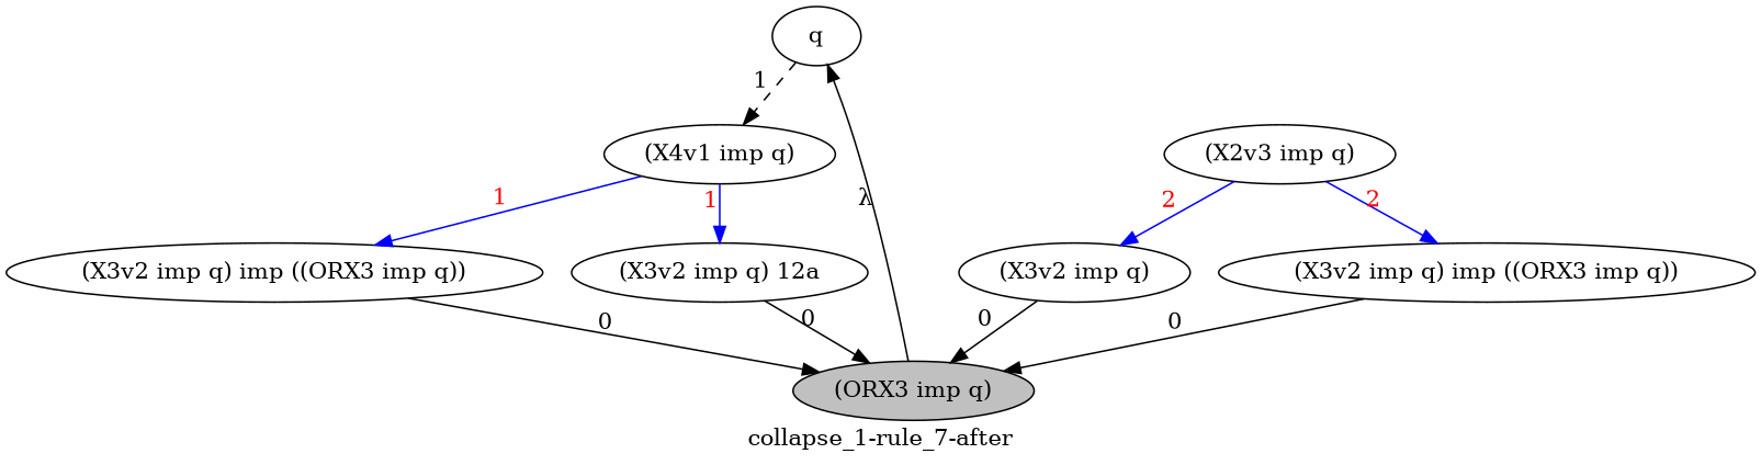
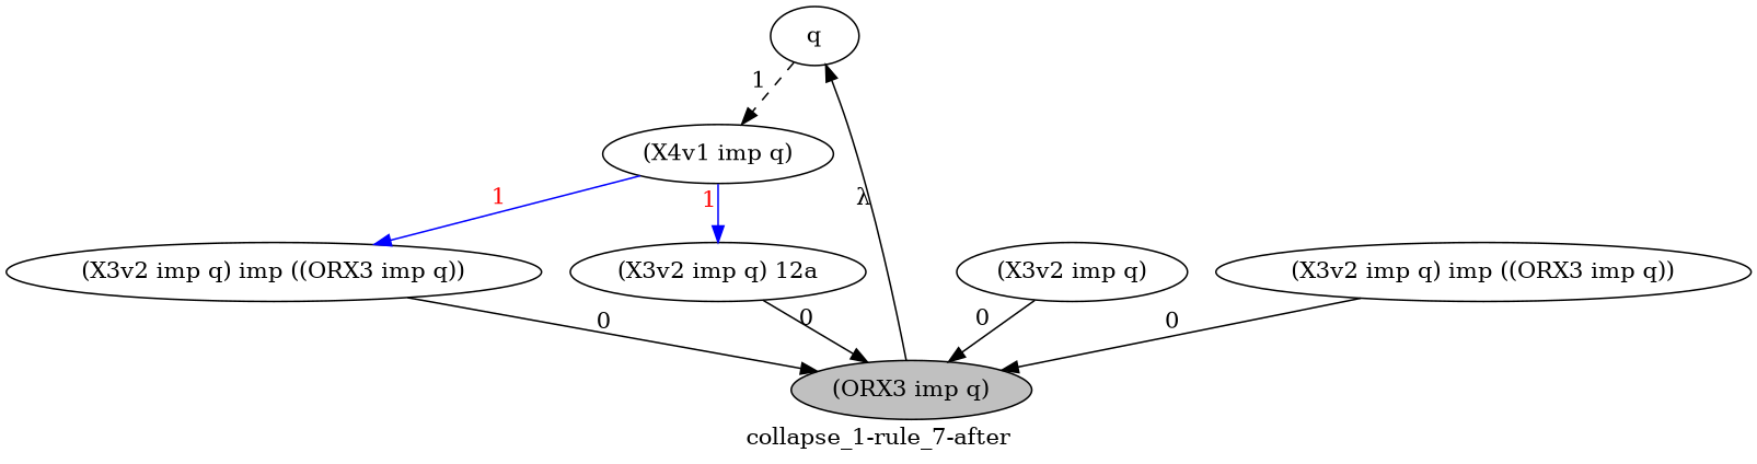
  strict digraph {
    collapsed_nodes="['34']"
    label="collapse_1-rule_7-after"
    node [ancestor_target=False formula="(X3v2 imp q) imp ((ORX3 imp q))" hypothesis=False]
    edge [ancestor=False xlabel=0]
    n1 [formula=q label=q]
    n2 [formula="(X2v1 imp q)" label="(X4v1 imp q)"]
-   n3 [formula="(X2v3 imp q)" label="(X2v3 imp q)"]
    n4 [ancestor_target=True formula="(X3v2 imp q)" label="(X3v2 imp q)"]
    n5 [ancestor_target=True label="(X3v2 imp q) imp ((ORX3 imp q))"]
    n6 [ancestor_target=True label="(X3v2 imp q) imp ((ORX3 imp q))"]
    n7 [ancestor_target=True formula="(X3v2 imp q) 12a" label="(X3v2 imp q) 12a"]
    n8 [fillcolor=grey formula="(ORX3 imp q)" label="(ORX3 imp q)" style=filled]
    n1 -> n2 [composed=True dependencies=00001000000000000000001000001000001000000100000000001000 style=dashed xlabel=1]
    n2 -> n6 [ancestor=True color=blue fontcolor=red path=1 xlabel=1]
    n2 -> n7 [ancestor=True color=blue fontcolor=red path=1 xlabel=1]
-   n3 -> n4 [ancestor=True color=blue fontcolor=red path=2 xlabel=2]
-   n3 -> n5 [ancestor=True color=blue fontcolor=red path=2 xlabel=2]
    n4 -> n8 [dependencies=00010000100000000000000000000000000000000000000000000000]
    n5 -> n8 [dependencies=01010001000000000000000000000000001010000000000000000000]
    n6 -> n8 [dependencies=00000000000000000000001000001000001000000100000000001000]
    n7 -> n8 [dependencies=00000000000000000000000000000000000000000000000000000000]
    n8 -> n1 [dependencies=None xlabel="&#955;"]
  }
